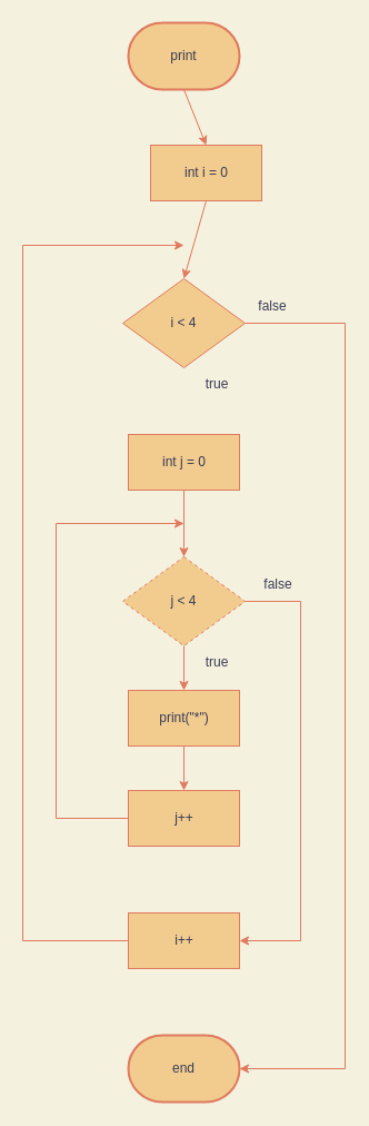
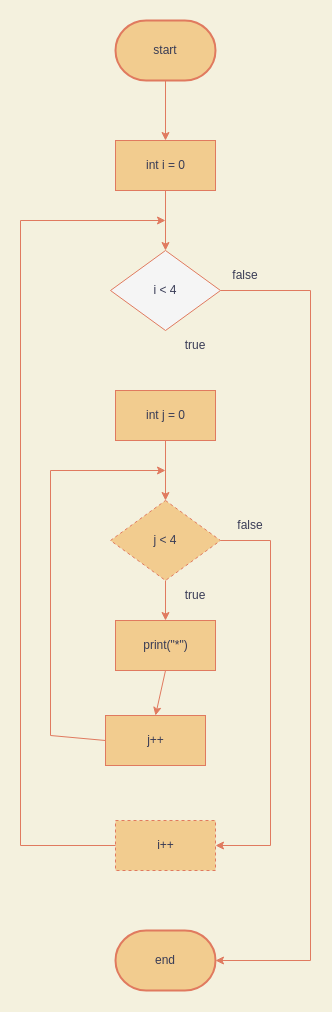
  <mxCell id="0" />
  <mxCell id="1" parent="0" />
- <mxCell id="2" value="print" style="strokeWidth=2;html=1;shape=mxgraph.flowchart.terminator;whiteSpace=wrap;fillColor=#F2CC8F;strokeColor=#E07A5F;fontColor=#393C56;" vertex="1" parent="1"><mxGeometry x="115" width="100" height="60" as="geometry" y="20" /></mxCell>
+ <mxCell id="2" value="start" style="strokeWidth=2;html=1;shape=mxgraph.flowchart.terminator;whiteSpace=wrap;fillColor=#F2CC8F;strokeColor=#E07A5F;fontColor=#393C56;" vertex="1" parent="1"><mxGeometry x="115" width="100" height="60" as="geometry" y="20" /></mxCell>
  <mxCell id="3" value="end" style="strokeWidth=2;html=1;shape=mxgraph.flowchart.terminator;whiteSpace=wrap;fillColor=#F2CC8F;strokeColor=#E07A5F;fontColor=#393C56;" vertex="1" parent="1"><mxGeometry x="115" y="930" width="100" height="60" as="geometry" /></mxCell>
- <mxCell id="4" value="int i = 0" style="html=1;dashed=0;whitespace=wrap;fillColor=#F2CC8F;strokeColor=#E07A5F;fontColor=#393C56;" vertex="1" parent="1"><mxGeometry x="135" y="130" width="100" height="50" as="geometry" /></mxCell>
- <mxCell id="5" value="i &amp;lt; 4" style="rhombus;whiteSpace=wrap;html=1;fillColor=#F2CC8F;strokeColor=#E07A5F;fontColor=#393C56;" vertex="1" parent="1"><mxGeometry x="110" y="250" width="110" height="80" as="geometry" /></mxCell>
+ <mxCell id="4" value="int i = 0" style="html=1;dashed=0;whitespace=wrap;fillColor=#F2CC8F;strokeColor=#E07A5F;fontColor=#393C56;" vertex="1" parent="1"><mxGeometry x="115" y="140" width="100" height="50" as="geometry" /></mxCell>
+ <mxCell id="5" value="i &amp;lt; 4" style="rhombus;whiteSpace=wrap;html=1;fillColor=#f5f5f5;strokeColor=#E07A5F;fontColor=#393C56;" vertex="1" parent="1"><mxGeometry x="110" y="250" width="110" height="80" as="geometry" /></mxCell>
  <mxCell id="6" value="j &amp;lt; 4" style="rhombus;whiteSpace=wrap;html=1;fillColor=#F2CC8F;strokeColor=#E07A5F;fontColor=#393C56;dashed=1;" vertex="1" parent="1"><mxGeometry x="110" y="500" width="110" height="80" as="geometry" /></mxCell>
  <mxCell id="7" value="int j = 0" style="html=1;dashed=0;whitespace=wrap;fillColor=#F2CC8F;strokeColor=#E07A5F;fontColor=#393C56;" vertex="1" parent="1"><mxGeometry x="115" y="390" width="100" height="50" as="geometry" /></mxCell>
- <mxCell id="8" value="i++" style="html=1;dashed=0;whitespace=wrap;fillColor=#F2CC8F;strokeColor=#E07A5F;fontColor=#393C56;" vertex="1" parent="1"><mxGeometry x="115" y="820" width="100" height="50" as="geometry" /></mxCell>
- <mxCell id="9" value="j++" style="html=1;dashed=0;whitespace=wrap;fillColor=#F2CC8F;strokeColor=#E07A5F;fontColor=#393C56;" vertex="1" parent="1"><mxGeometry x="115" y="710" width="100" height="50" as="geometry" /></mxCell>
+ <mxCell id="8" value="i++" style="html=1;dashed=1;whitespace=wrap;fillColor=#F2CC8F;strokeColor=#E07A5F;fontColor=#393C56;" vertex="1" parent="1"><mxGeometry x="115" y="820" width="100" height="50" as="geometry" /></mxCell>
+ <mxCell id="9" value="j++" style="html=1;dashed=0;whitespace=wrap;fillColor=#F2CC8F;strokeColor=#E07A5F;fontColor=#393C56;" vertex="1" parent="1"><mxGeometry x="105" y="715" width="100" height="50" as="geometry" /></mxCell>
  <mxCell id="10" value="" style="endArrow=classic;html=1;rounded=0;entryX=0.5;entryY=0;entryDx=0;entryDy=0;exitX=0.5;exitY=1;exitDx=0;exitDy=0;exitPerimeter=0;labelBackgroundColor=#F4F1DE;strokeColor=#E07A5F;fontColor=#393C56;" edge="1" parent="1" source="2" target="4"><mxGeometry width="50" height="50" relative="1" as="geometry"><mxPoint x="-200" y="240" as="sourcePoint" /><mxPoint x="-150" y="190" as="targetPoint" /></mxGeometry></mxCell>
  <mxCell id="11" value="" style="endArrow=classic;html=1;rounded=0;entryX=0.5;entryY=0;entryDx=0;entryDy=0;exitX=0.5;exitY=1;exitDx=0;exitDy=0;labelBackgroundColor=#F4F1DE;strokeColor=#E07A5F;fontColor=#393C56;" edge="1" parent="1" source="4" target="5"><mxGeometry width="50" height="50" relative="1" as="geometry"><mxPoint x="-190" y="250" as="sourcePoint" /><mxPoint x="120" y="240" as="targetPoint" /></mxGeometry></mxCell>
  <mxCell id="12" value="" style="endArrow=classic;html=1;rounded=0;entryX=1;entryY=0.5;entryDx=0;entryDy=0;entryPerimeter=0;exitX=1;exitY=0.5;exitDx=0;exitDy=0;labelBackgroundColor=#F4F1DE;strokeColor=#E07A5F;fontColor=#393C56;" edge="1" parent="1" source="5" target="3"><mxGeometry width="50" height="50" relative="1" as="geometry"><mxPoint x="-100" y="810" as="sourcePoint" /><mxPoint x="-50" y="760" as="targetPoint" /><Array as="points"><mxPoint x="310" y="290" /><mxPoint x="310" y="960" /></Array></mxGeometry></mxCell>
  <mxCell id="13" value="" style="endArrow=classic;html=1;rounded=0;exitX=0;exitY=0.5;exitDx=0;exitDy=0;labelBackgroundColor=#F4F1DE;strokeColor=#E07A5F;fontColor=#393C56;" edge="1" parent="1" source="8"><mxGeometry width="50" height="50" relative="1" as="geometry"><mxPoint x="-170" y="270" as="sourcePoint" /><mxPoint x="165" y="220" as="targetPoint" /><Array as="points"><mxPoint x="20" y="845" /><mxPoint x="20" y="220" /></Array></mxGeometry></mxCell>
  <mxCell id="14" value="" style="endArrow=classic;html=1;rounded=0;exitX=1;exitY=0.5;exitDx=0;exitDy=0;entryX=1;entryY=0.5;entryDx=0;entryDy=0;labelBackgroundColor=#F4F1DE;strokeColor=#E07A5F;fontColor=#393C56;" edge="1" parent="1" source="6" target="8"><mxGeometry width="50" height="50" relative="1" as="geometry"><mxPoint x="-160" y="280" as="sourcePoint" /><mxPoint x="220" y="780" as="targetPoint" /><Array as="points"><mxPoint x="270" y="540" /><mxPoint x="270" y="845" /></Array></mxGeometry></mxCell>
  <mxCell id="15" value="" style="endArrow=classic;html=1;rounded=0;exitX=0;exitY=0.5;exitDx=0;exitDy=0;labelBackgroundColor=#F4F1DE;strokeColor=#E07A5F;fontColor=#393C56;" edge="1" parent="1" source="9"><mxGeometry width="50" height="50" relative="1" as="geometry"><mxPoint x="-50" y="565" as="sourcePoint" /><mxPoint x="165" y="470" as="targetPoint" /><Array as="points"><mxPoint x="50" y="735" /><mxPoint x="50" y="470" /></Array></mxGeometry></mxCell>
  <mxCell id="16" value="" style="endArrow=classic;html=1;rounded=0;entryX=0.5;entryY=0;entryDx=0;entryDy=0;exitX=0.5;exitY=1;exitDx=0;exitDy=0;startArrow=none;labelBackgroundColor=#F4F1DE;strokeColor=#E07A5F;fontColor=#393C56;" edge="1" parent="1" source="20" target="9"><mxGeometry width="50" height="50" relative="1" as="geometry"><mxPoint x="-140" y="300" as="sourcePoint" /><mxPoint x="-90" y="250" as="targetPoint" /></mxGeometry></mxCell>
  <mxCell id="17" value="" style="endArrow=classic;html=1;rounded=0;entryX=0.5;entryY=0;entryDx=0;entryDy=0;exitX=0.5;exitY=1;exitDx=0;exitDy=0;labelBackgroundColor=#F4F1DE;strokeColor=#E07A5F;fontColor=#393C56;" edge="1" parent="1" source="7" target="6"><mxGeometry width="50" height="50" relative="1" as="geometry"><mxPoint x="-130" y="310" as="sourcePoint" /><mxPoint x="-80" y="260" as="targetPoint" /></mxGeometry></mxCell>
  <mxCell id="18" value="true" style="text;html=1;strokeColor=none;fillColor=none;align=center;verticalAlign=middle;whiteSpace=wrap;rounded=0;fontColor=#393C56;" vertex="1" parent="1"><mxGeometry x="165" y="330" width="60" height="30" as="geometry" /></mxCell>
  <mxCell id="19" value="false" style="text;html=1;strokeColor=none;fillColor=none;align=center;verticalAlign=middle;whiteSpace=wrap;rounded=0;fontColor=#393C56;" vertex="1" parent="1"><mxGeometry x="215" y="260" width="60" height="30" as="geometry" /></mxCell>
  <mxCell id="20" value="print(&quot;*&quot;)" style="html=1;dashed=0;whitespace=wrap;fillColor=#F2CC8F;strokeColor=#E07A5F;fontColor=#393C56;" vertex="1" parent="1"><mxGeometry x="115" y="620" width="100" height="50" as="geometry" /></mxCell>
  <mxCell id="21" value="" style="endArrow=classic;html=1;rounded=0;entryX=0.5;entryY=0;entryDx=0;entryDy=0;exitX=0.5;exitY=1;exitDx=0;exitDy=0;startArrow=none;labelBackgroundColor=#F4F1DE;strokeColor=#E07A5F;fontColor=#393C56;" edge="1" parent="1" source="6" target="20"><mxGeometry width="50" height="50" relative="1" as="geometry"><mxPoint x="175" y="680" as="sourcePoint" /><mxPoint x="175" y="720" as="targetPoint" /></mxGeometry></mxCell>
  <mxCell id="22" value="false" style="text;html=1;strokeColor=none;fillColor=none;align=center;verticalAlign=middle;whiteSpace=wrap;rounded=0;fontColor=#393C56;" vertex="1" parent="1"><mxGeometry x="220" y="510" width="60" height="30" as="geometry" /></mxCell>
  <mxCell id="23" value="true" style="text;html=1;strokeColor=none;fillColor=none;align=center;verticalAlign=middle;whiteSpace=wrap;rounded=0;fontColor=#393C56;" vertex="1" parent="1"><mxGeometry x="165" y="580" width="60" height="30" as="geometry" /></mxCell>
